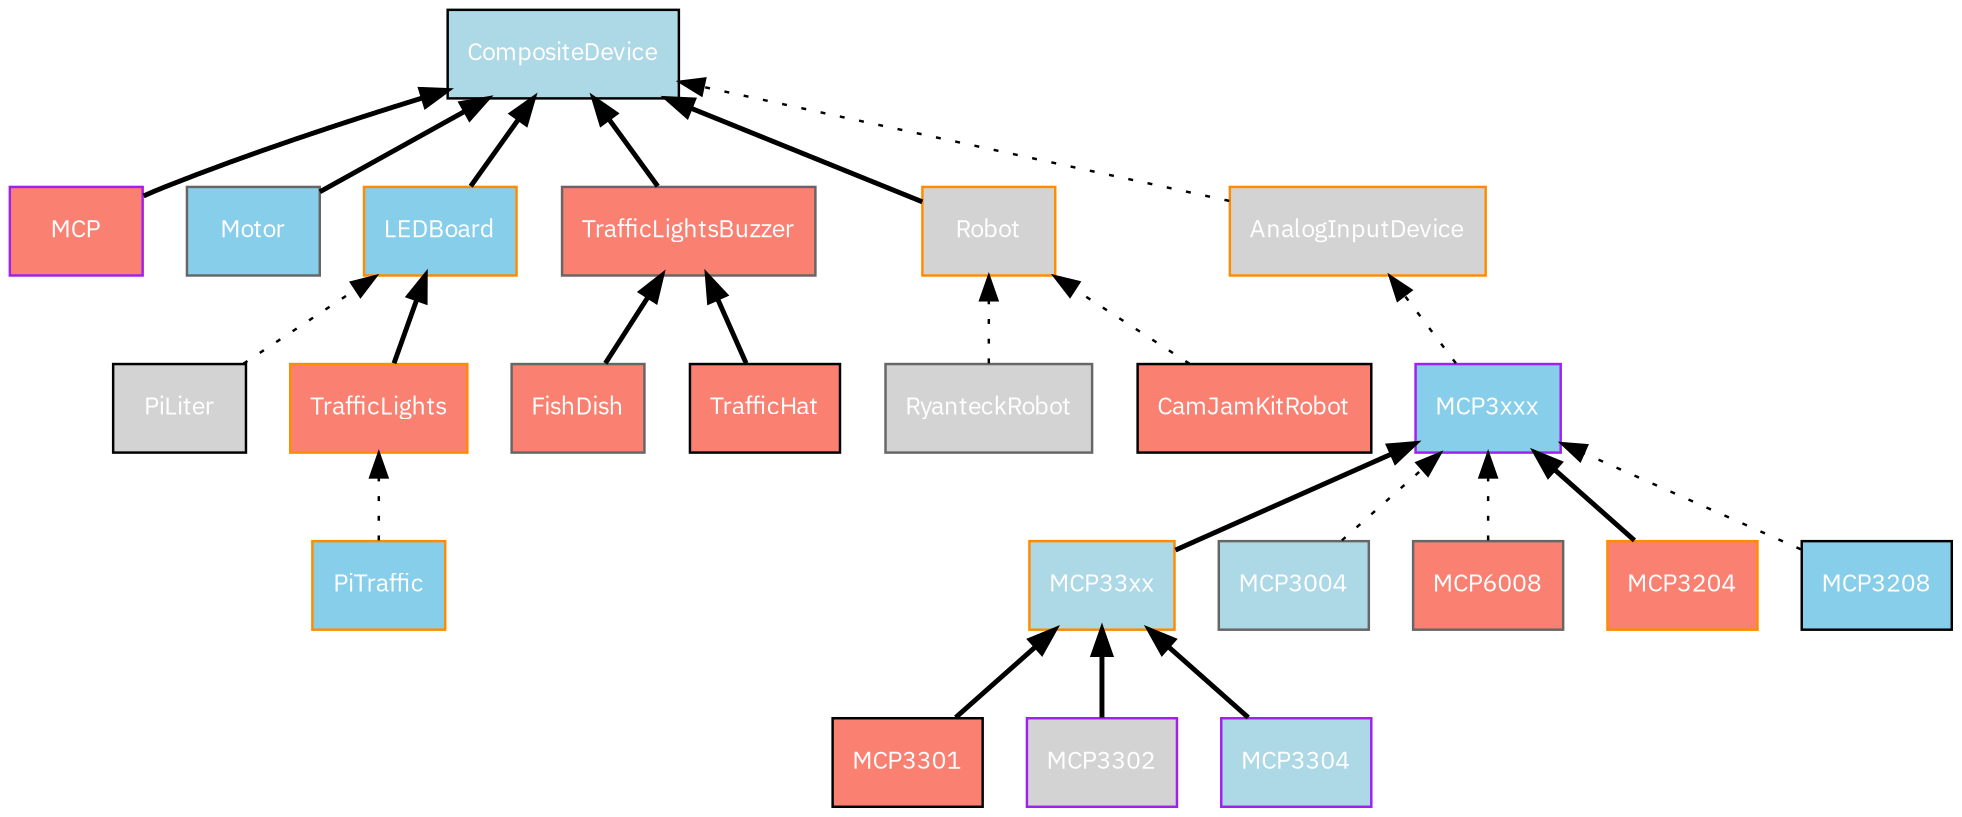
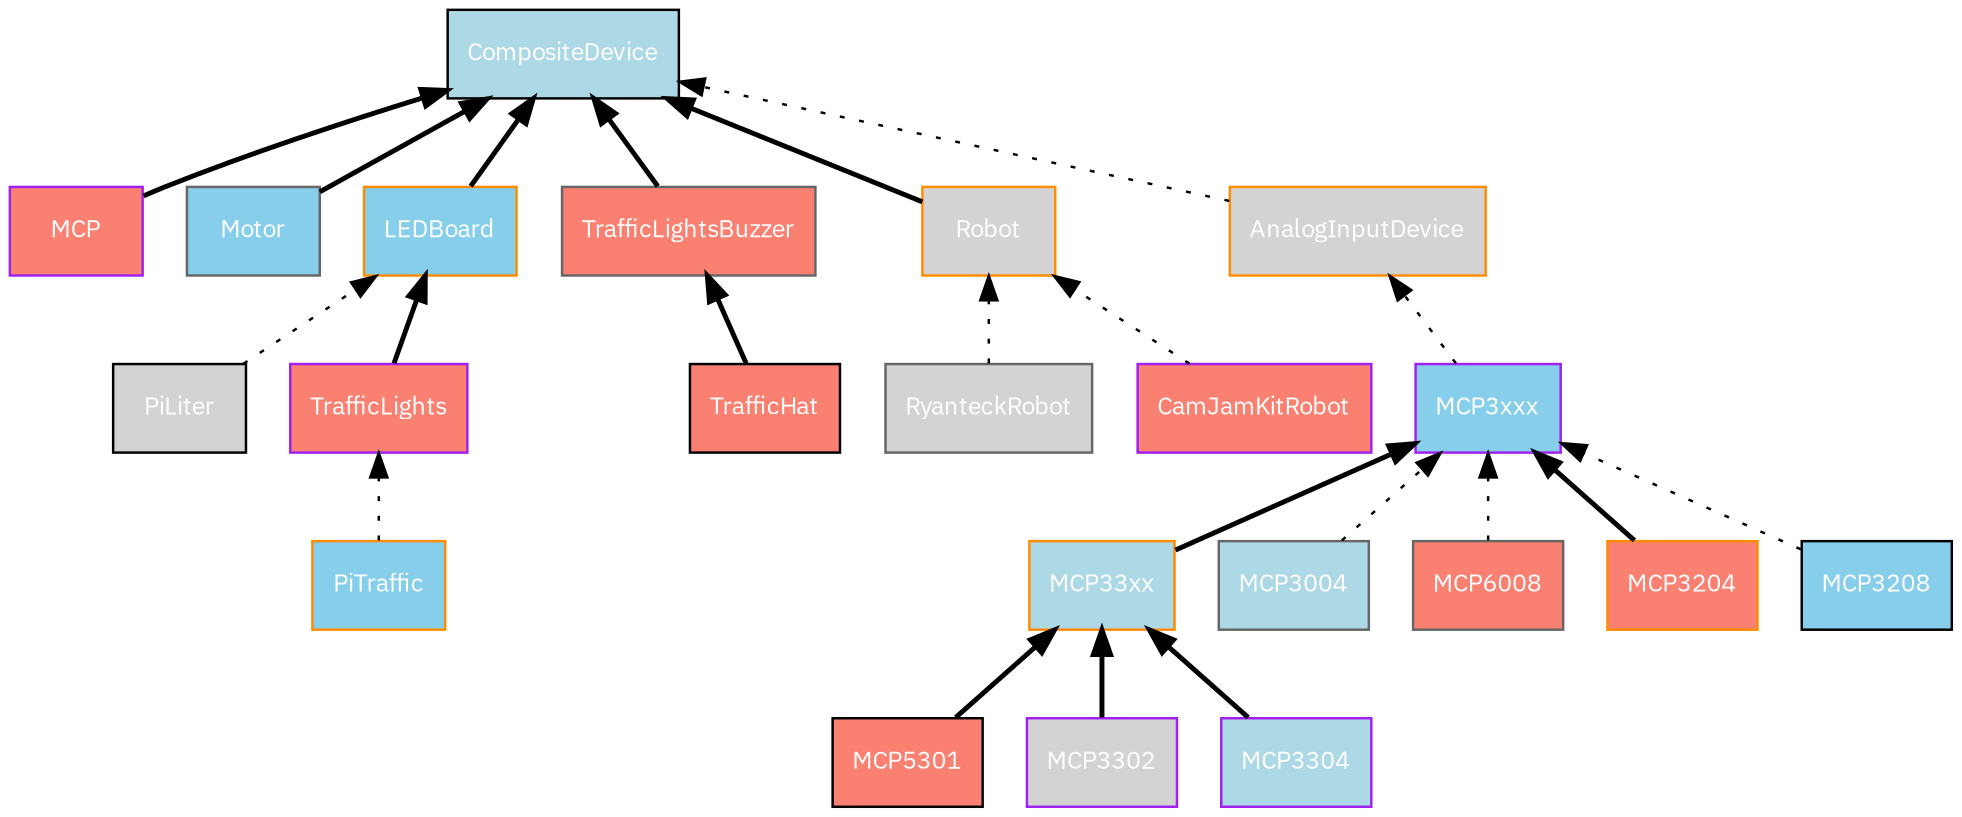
  digraph {
    fontname="IBM Plex Sans"
    rankdir=BT
    node [color=darkorange fillcolor=salmon fontcolor="#ffffff" fontname="IBM Plex Sans" fontsize=10 shape=rect style=filled]
    edge [fontname="IBM Plex Sans" style=bold]
    AnalogInputDevice [fillcolor=lightgrey]
    CompositeDevice [color=black fillcolor=lightblue]
    MCP3xxx [color=purple fillcolor=skyblue]
    MCP33xx [fillcolor=lightblue]
    MCP3004 [color=gray40 fillcolor=lightblue]
    n6 [color=gray40 label=MCP6008]
    MCP3204
    MCP3208 [color=black fillcolor=skyblue]
-   MCP3301 [color=black]
+   MCP3301 [color=black label=MCP5301]
    MCP3302 [color=purple fillcolor=lightgrey]
    MCP3304 [color=purple fillcolor=lightblue]
    n12 [color=purple label=MCP]
    Motor [color=gray40 fillcolor=skyblue]
    LEDBoard [fillcolor=skyblue]
    PiLiter [color=black fillcolor=lightgrey]
-   TrafficLights
+   TrafficLights [color=purple]
    PiTraffic [fillcolor=skyblue]
    TrafficLightsBuzzer [color=gray40]
-   FishDish [color=gray40]
    TrafficHat [color=black]
    Robot [fillcolor=lightgrey]
    RyanteckRobot [color=gray40 fillcolor=lightgrey]
-   CamJamKitRobot [color=black]
+   CamJamKitRobot [color=purple]
    AnalogInputDevice -> CompositeDevice [style=dotted]
    MCP3xxx -> AnalogInputDevice [style=dotted]
    MCP33xx -> MCP3xxx
    MCP3004 -> MCP3xxx [style=dotted]
    n6 -> MCP3xxx [style=dotted]
    MCP3204 -> MCP3xxx
    MCP3208 -> MCP3xxx [style=dotted]
    MCP3301 -> MCP33xx
    MCP3302 -> MCP33xx
    MCP3304 -> MCP33xx
    n12 -> CompositeDevice
    Motor -> CompositeDevice
    LEDBoard -> CompositeDevice
    PiLiter -> LEDBoard [style=dotted]
    TrafficLights -> LEDBoard
    PiTraffic -> TrafficLights [style=dotted]
    TrafficLightsBuzzer -> CompositeDevice
-   FishDish -> TrafficLightsBuzzer
    TrafficHat -> TrafficLightsBuzzer
    Robot -> CompositeDevice
    RyanteckRobot -> Robot [style=dotted]
    CamJamKitRobot -> Robot [style=dotted]
  }
